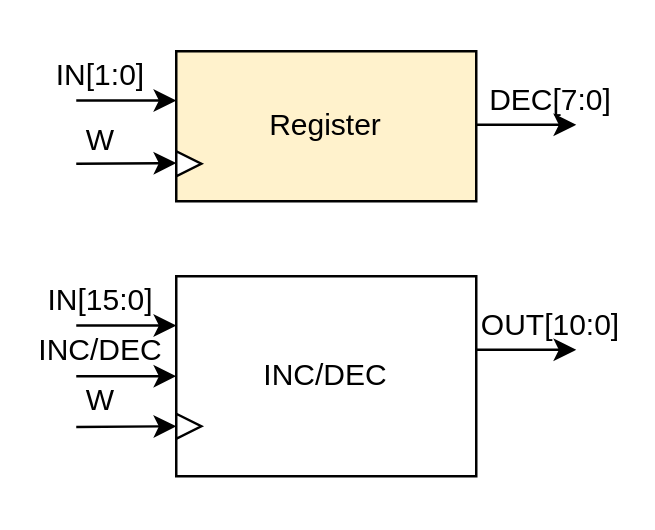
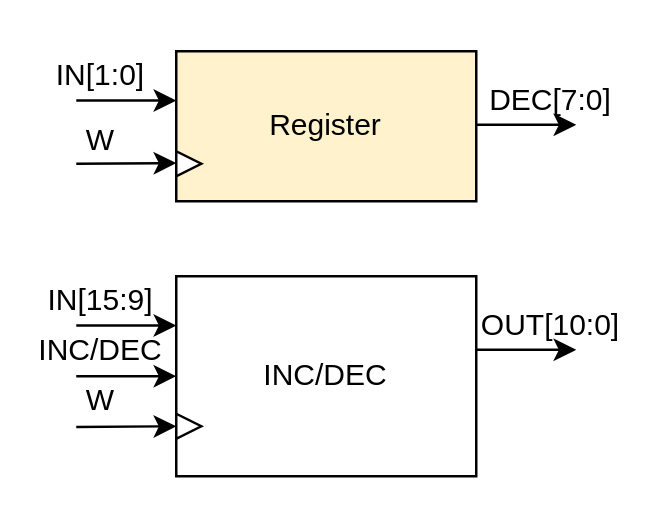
  <mxCell id="0" />
  <mxCell id="1" parent="0" />
  <mxCell id="2" value="Register" style="rounded=0;whiteSpace=wrap;html=1;fillColor=#fff2cc;" vertex="1" parent="1"><mxGeometry x="70" y="20" width="120" height="60" as="geometry" /></mxCell>
  <mxCell id="3" value="IN[1:0]" style="text;html=1;strokeColor=none;fillColor=none;align=center;verticalAlign=middle;whiteSpace=wrap;rounded=0;" vertex="1" parent="1"><mxGeometry x="20" y="20" width="40" height="20" as="geometry" /></mxCell>
  <mxCell id="4" value="DEC[7:0]" style="text;html=1;strokeColor=none;fillColor=none;align=center;verticalAlign=middle;whiteSpace=wrap;rounded=0;" vertex="1" parent="1"><mxGeometry x="200" y="30" width="40" height="20" as="geometry" /></mxCell>
  <mxCell id="5" value="" style="endArrow=classic;html=1;entryX=0;entryY=0.5;entryDx=0;entryDy=0;" edge="1" parent="1"><mxGeometry width="50" height="50" relative="1" as="geometry"><mxPoint x="190" y="49.43" as="sourcePoint" /><mxPoint x="230" y="49.43" as="targetPoint" /></mxGeometry></mxCell>
  <mxCell id="6" value="" style="endArrow=classic;html=1;entryX=0;entryY=0.5;entryDx=0;entryDy=0;" edge="1" parent="1"><mxGeometry width="50" height="50" relative="1" as="geometry"><mxPoint x="30" y="39.71" as="sourcePoint" /><mxPoint x="70" y="39.71" as="targetPoint" /></mxGeometry></mxCell>
  <mxCell id="7" value="" style="triangle;whiteSpace=wrap;html=1;" vertex="1" parent="1"><mxGeometry x="70" y="60" width="10" height="10" as="geometry" /></mxCell>
  <mxCell id="8" value="" style="endArrow=classic;html=1;" edge="1" parent="1"><mxGeometry width="50" height="50" relative="1" as="geometry"><mxPoint x="30" y="65" as="sourcePoint" /><mxPoint x="70" y="64.71" as="targetPoint" /></mxGeometry></mxCell>
  <mxCell id="9" value="W" style="text;html=1;strokeColor=none;fillColor=none;align=center;verticalAlign=middle;whiteSpace=wrap;rounded=0;" vertex="1" parent="1"><mxGeometry x="20" y="46" width="40" height="20" as="geometry" /></mxCell>
  <mxCell id="10" value="INC/DEC" style="rounded=0;whiteSpace=wrap;html=1;" vertex="1" parent="1"><mxGeometry x="70" y="110" width="120" height="80" as="geometry" /></mxCell>
- <mxCell id="11" value="IN[15:0]" style="text;html=1;strokeColor=none;fillColor=none;align=center;verticalAlign=middle;whiteSpace=wrap;rounded=0;" vertex="1" parent="1"><mxGeometry x="20" y="110" width="40" height="20" as="geometry" /></mxCell>
+ <mxCell id="11" value="IN[15:9]" style="text;html=1;strokeColor=none;fillColor=none;align=center;verticalAlign=middle;whiteSpace=wrap;rounded=0;" vertex="1" parent="1"><mxGeometry x="20" y="110" width="40" height="20" as="geometry" /></mxCell>
  <mxCell id="12" value="OUT[10:0]" style="text;html=1;strokeColor=none;fillColor=none;align=center;verticalAlign=middle;whiteSpace=wrap;rounded=0;" vertex="1" parent="1"><mxGeometry x="200" y="120" width="40" height="20" as="geometry" /></mxCell>
  <mxCell id="13" value="" style="endArrow=classic;html=1;entryX=0;entryY=0.5;entryDx=0;entryDy=0;" edge="1" parent="1"><mxGeometry width="50" height="50" relative="1" as="geometry"><mxPoint x="190" y="139.43" as="sourcePoint" /><mxPoint x="230" y="139.43" as="targetPoint" /></mxGeometry></mxCell>
  <mxCell id="14" value="" style="endArrow=classic;html=1;entryX=0;entryY=0.5;entryDx=0;entryDy=0;" edge="1" parent="1"><mxGeometry width="50" height="50" relative="1" as="geometry"><mxPoint x="30" y="129.71" as="sourcePoint" /><mxPoint x="70" y="129.71" as="targetPoint" /></mxGeometry></mxCell>
  <mxCell id="15" value="" style="triangle;whiteSpace=wrap;html=1;" vertex="1" parent="1"><mxGeometry x="70" y="165" width="10" height="10" as="geometry" /></mxCell>
  <mxCell id="16" value="" style="endArrow=classic;html=1;" edge="1" parent="1"><mxGeometry width="50" height="50" relative="1" as="geometry"><mxPoint x="30" y="170.29" as="sourcePoint" /><mxPoint x="70" y="170" as="targetPoint" /></mxGeometry></mxCell>
  <mxCell id="17" value="W" style="text;html=1;strokeColor=none;fillColor=none;align=center;verticalAlign=middle;whiteSpace=wrap;rounded=0;" vertex="1" parent="1"><mxGeometry x="20" y="150" width="40" height="20" as="geometry" /></mxCell>
  <mxCell id="18" value="" style="endArrow=classic;html=1;entryX=0;entryY=0.5;entryDx=0;entryDy=0;" edge="1" parent="1"><mxGeometry width="50" height="50" relative="1" as="geometry"><mxPoint x="30" y="150" as="sourcePoint" /><mxPoint x="70" y="150" as="targetPoint" /></mxGeometry></mxCell>
  <mxCell id="19" value="INC/DEC" style="text;html=1;strokeColor=none;fillColor=none;align=center;verticalAlign=middle;whiteSpace=wrap;rounded=0;" vertex="1" parent="1"><mxGeometry x="20" y="130" width="40" height="20" as="geometry" /></mxCell>
